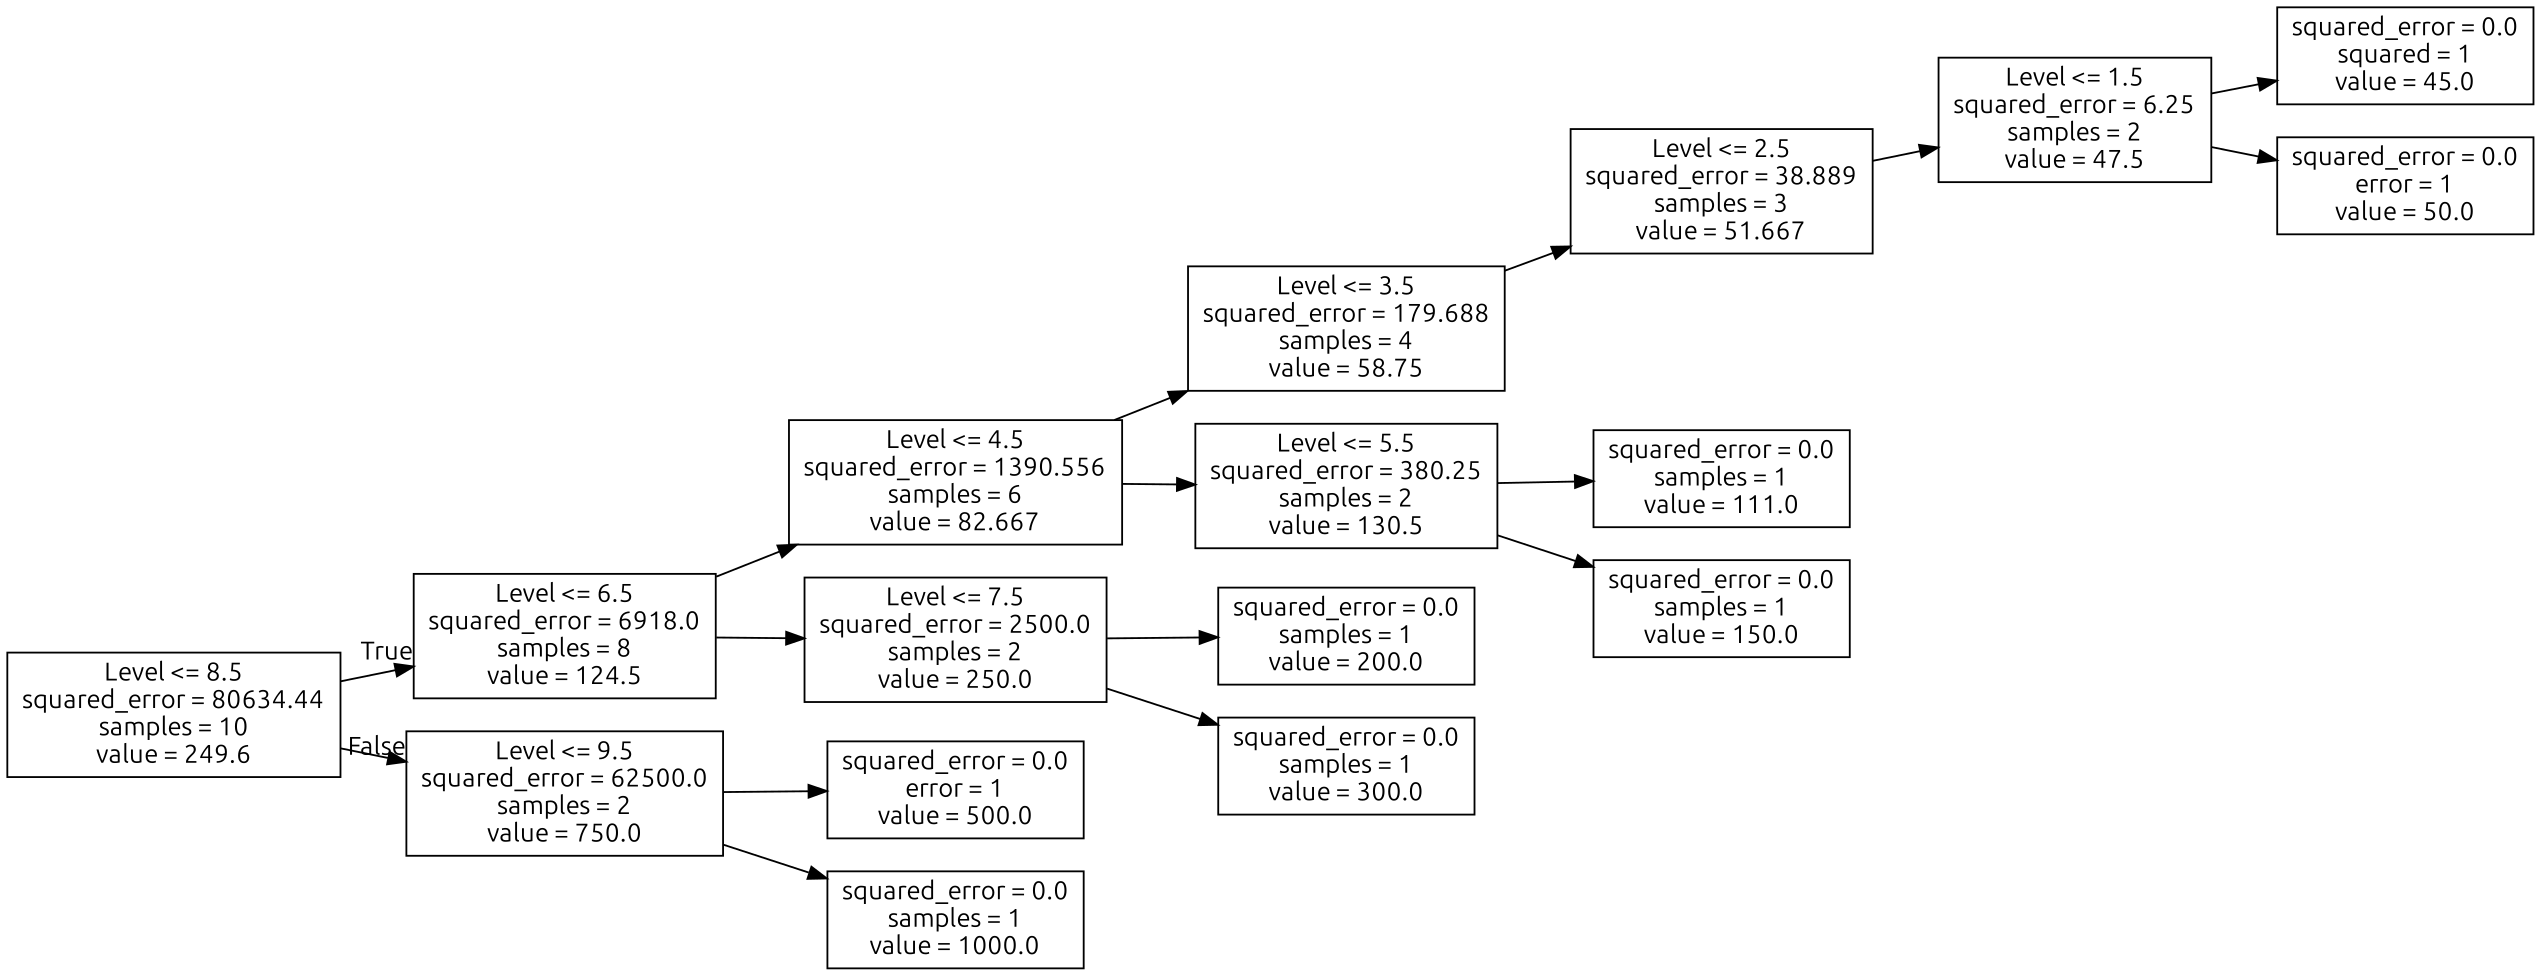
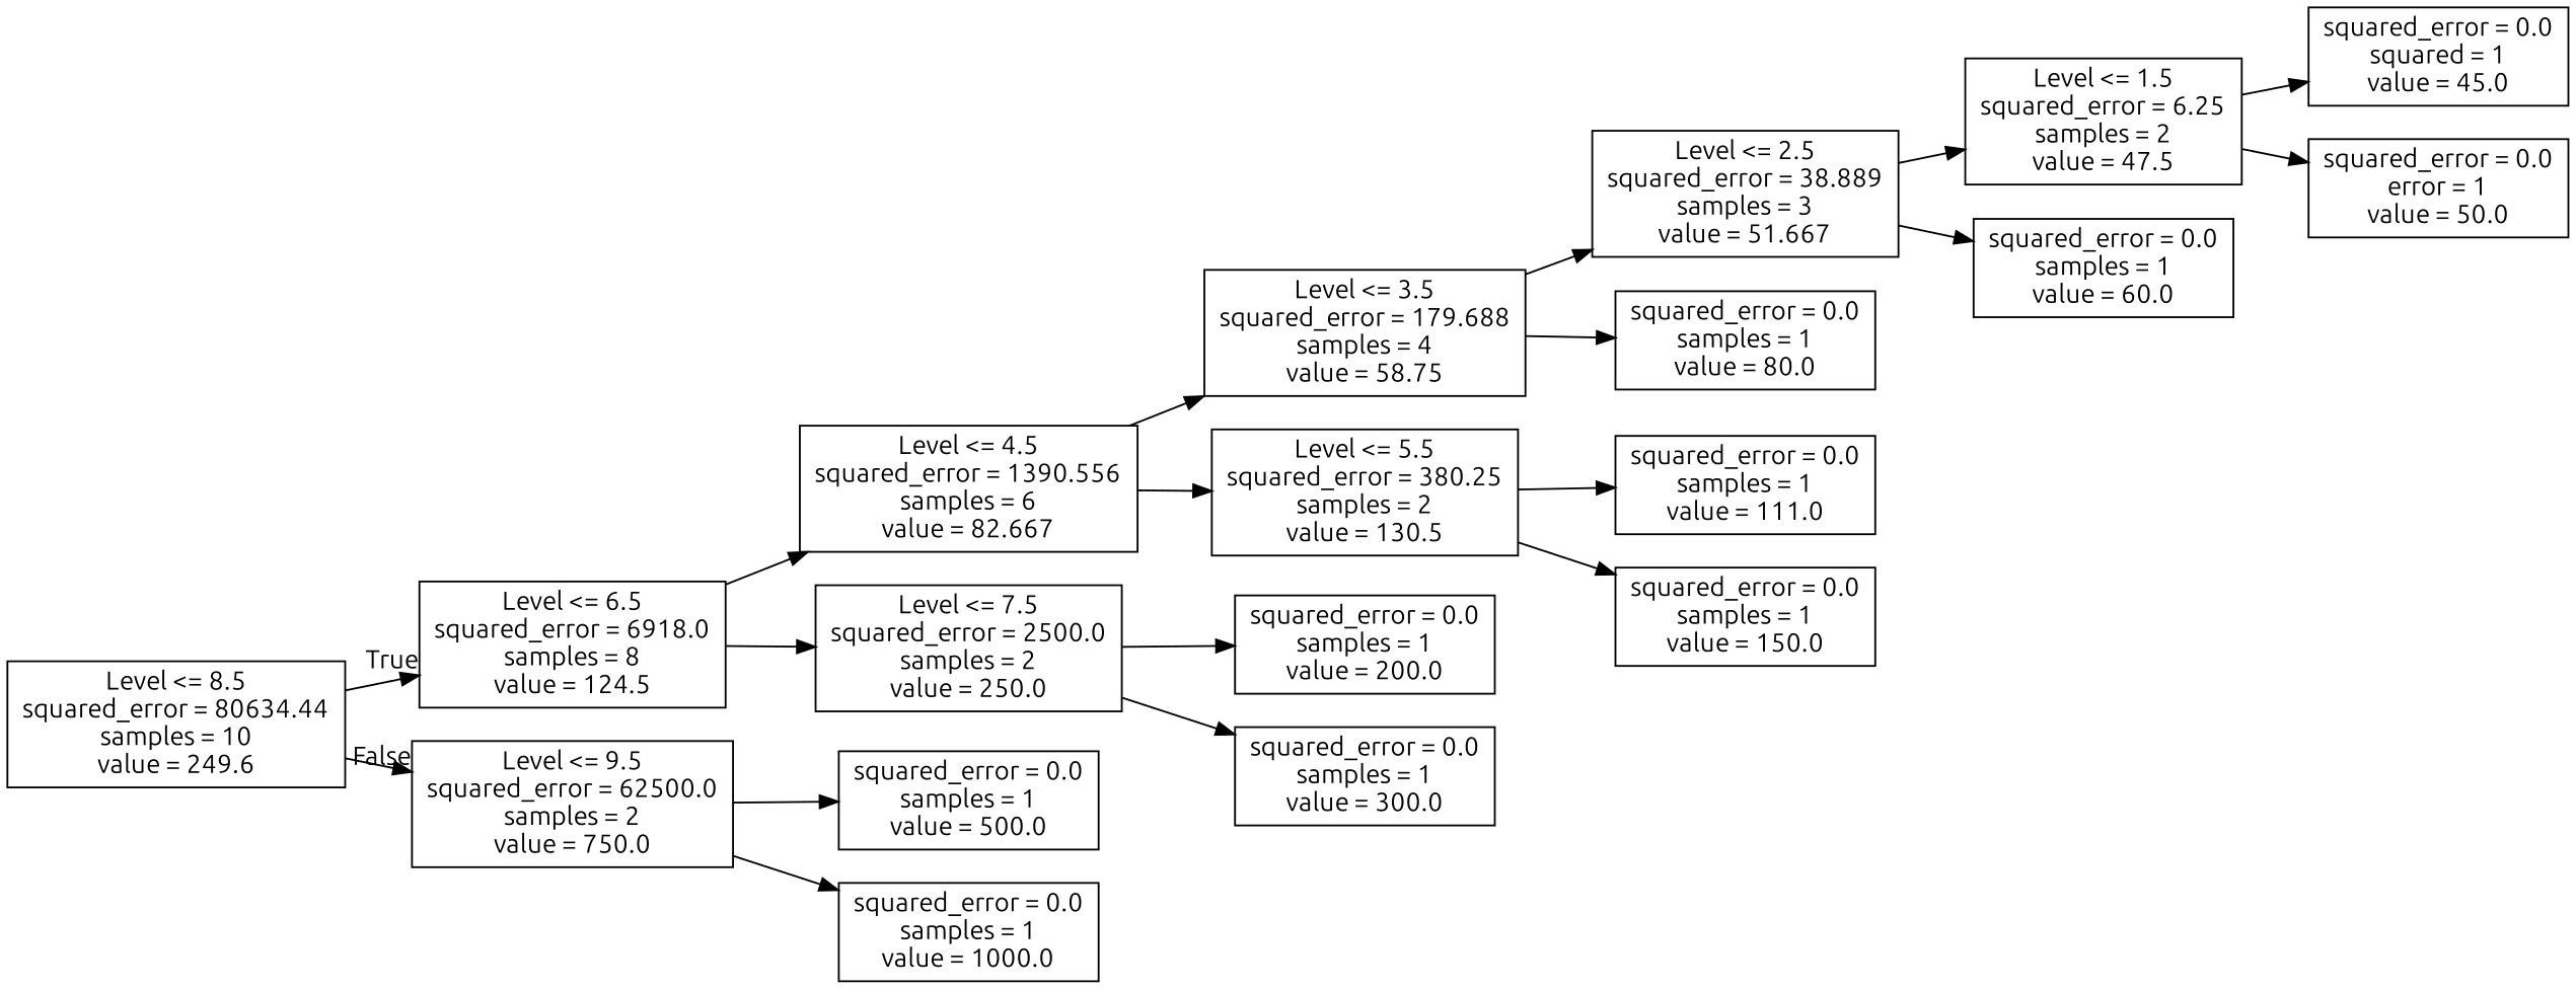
  digraph {
    fontname=Ubuntu
    rankdir=LR
    node [fontname=Ubuntu shape=box]
    edge [fontname=Ubuntu]
    n1 [label="Level <= 8.5\nsquared_error = 80634.44\nsamples = 10\nvalue = 249.6"]
    n2 [label="Level <= 6.5\nsquared_error = 6918.0\nsamples = 8\nvalue = 124.5"]
    n3 [label="Level <= 9.5\nsquared_error = 62500.0\nsamples = 2\nvalue = 750.0"]
    n4 [label="Level <= 4.5\nsquared_error = 1390.556\nsamples = 6\nvalue = 82.667"]
    n5 [label="Level <= 7.5\nsquared_error = 2500.0\nsamples = 2\nvalue = 250.0"]
-   n6 [label="squared_error = 0.0\nerror = 1\nvalue = 500.0"]
+   n6 [label="squared_error = 0.0\nsamples = 1\nvalue = 500.0"]
    n7 [label="squared_error = 0.0\nsamples = 1\nvalue = 1000.0"]
    n8 [label="Level <= 3.5\nsquared_error = 179.688\nsamples = 4\nvalue = 58.75"]
    n9 [label="Level <= 5.5\nsquared_error = 380.25\nsamples = 2\nvalue = 130.5"]
    n10 [label="squared_error = 0.0\nsamples = 1\nvalue = 200.0"]
    n11 [label="squared_error = 0.0\nsamples = 1\nvalue = 300.0"]
    n12 [label="Level <= 2.5\nsquared_error = 38.889\nsamples = 3\nvalue = 51.667"]
+   n13 [label="squared_error = 0.0\nsamples = 1\nvalue = 80.0"]
    n14 [label="squared_error = 0.0\nsamples = 1\nvalue = 111.0"]
    n15 [label="squared_error = 0.0\nsamples = 1\nvalue = 150.0"]
    n16 [label="Level <= 1.5\nsquared_error = 6.25\nsamples = 2\nvalue = 47.5"]
+   n17 [label="squared_error = 0.0\nsamples = 1\nvalue = 60.0"]
    n18 [label="squared_error = 0.0\nsquared = 1\nvalue = 45.0"]
    n19 [label="squared_error = 0.0\nerror = 1\nvalue = 50.0"]
    n1 -> n2 [headlabel=True labelangle=45 labeldistance=2.5]
    n1 -> n3 [headlabel=False labelangle=-45 labeldistance=2.5]
    n2 -> n4
    n2 -> n5
    n3 -> n6
    n3 -> n7
    n4 -> n8
    n4 -> n9
    n5 -> n10
    n5 -> n11
    n8 -> n12
+   n8 -> n13
    n9 -> n14
    n9 -> n15
    n12 -> n16
+   n12 -> n17
    n16 -> n18
    n16 -> n19
  }
